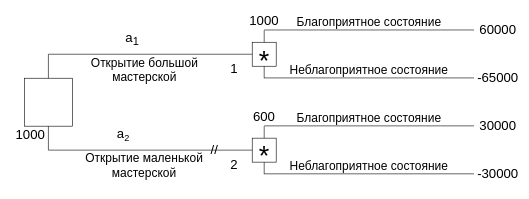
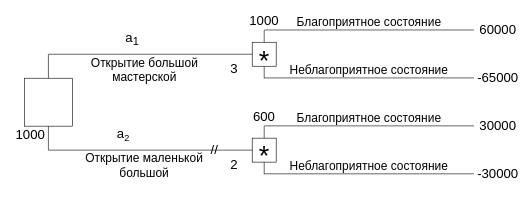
  <mxCell id="0" />
  <mxCell id="1" parent="0" />
  <mxCell id="2" value="" style="whiteSpace=wrap;html=1;aspect=fixed;" vertex="1" parent="1"><mxGeometry x="40" y="130" width="80" height="80" as="geometry" /></mxCell>
  <mxCell id="3" value="" style="whiteSpace=wrap;html=1;aspect=fixed;fontSize=30;" vertex="1" parent="1"><mxGeometry x="420" y="70" width="40" height="40" as="geometry" /></mxCell>
  <mxCell id="4" value="" style="whiteSpace=wrap;html=1;aspect=fixed;" vertex="1" parent="1"><mxGeometry x="420" y="230" width="40" height="40" as="geometry" /></mxCell>
  <mxCell id="5" value="" style="endArrow=none;html=1;rounded=0;" edge="1" parent="1"><mxGeometry width="50" height="50" relative="1" as="geometry"><mxPoint x="80" y="130" as="sourcePoint" /><mxPoint x="80" y="90" as="targetPoint" /></mxGeometry></mxCell>
  <mxCell id="6" value="" style="endArrow=none;html=1;rounded=0;entryX=0;entryY=0.5;entryDx=0;entryDy=0;" edge="1" parent="1" target="3"><mxGeometry width="50" height="50" relative="1" as="geometry"><mxPoint x="80" y="90" as="sourcePoint" /><mxPoint x="130" y="40" as="targetPoint" /></mxGeometry></mxCell>
  <mxCell id="7" value="" style="endArrow=none;html=1;rounded=0;" edge="1" parent="1"><mxGeometry width="50" height="50" relative="1" as="geometry"><mxPoint x="80" y="250" as="sourcePoint" /><mxPoint x="80" y="210" as="targetPoint" /></mxGeometry></mxCell>
  <mxCell id="8" value="" style="endArrow=none;html=1;rounded=0;entryX=0;entryY=0.5;entryDx=0;entryDy=0;" edge="1" parent="1" target="4"><mxGeometry width="50" height="50" relative="1" as="geometry"><mxPoint x="80" y="250" as="sourcePoint" /><mxPoint x="130" y="200" as="targetPoint" /></mxGeometry></mxCell>
  <mxCell id="9" value="" style="endArrow=none;html=1;rounded=0;" edge="1" parent="1"><mxGeometry width="50" height="50" relative="1" as="geometry"><mxPoint x="440" y="49.5" as="sourcePoint" /><mxPoint x="790" y="49.5" as="targetPoint" /></mxGeometry></mxCell>
  <mxCell id="10" value="" style="endArrow=none;html=1;rounded=0;" edge="1" parent="1"><mxGeometry width="50" height="50" relative="1" as="geometry"><mxPoint x="440" y="129.5" as="sourcePoint" /><mxPoint x="790" y="129.5" as="targetPoint" /></mxGeometry></mxCell>
  <mxCell id="11" value="" style="endArrow=none;html=1;rounded=0;" edge="1" parent="1"><mxGeometry width="50" height="50" relative="1" as="geometry"><mxPoint x="440" y="209.5" as="sourcePoint" /><mxPoint x="790" y="209.5" as="targetPoint" /></mxGeometry></mxCell>
  <mxCell id="12" value="" style="endArrow=none;html=1;rounded=0;" edge="1" parent="1"><mxGeometry width="50" height="50" relative="1" as="geometry"><mxPoint x="440" y="289.5" as="sourcePoint" /><mxPoint x="790" y="289.5" as="targetPoint" /></mxGeometry></mxCell>
  <mxCell id="13" value="" style="endArrow=none;html=1;rounded=0;exitX=0.5;exitY=0;exitDx=0;exitDy=0;" edge="1" parent="1" source="4"><mxGeometry width="50" height="50" relative="1" as="geometry"><mxPoint x="390" y="260" as="sourcePoint" /><mxPoint x="440" y="210" as="targetPoint" /></mxGeometry></mxCell>
  <mxCell id="14" value="" style="endArrow=none;html=1;rounded=0;exitX=0.5;exitY=1;exitDx=0;exitDy=0;" edge="1" parent="1" source="4"><mxGeometry width="50" height="50" relative="1" as="geometry"><mxPoint x="390" y="340" as="sourcePoint" /><mxPoint x="440" y="290" as="targetPoint" /></mxGeometry></mxCell>
  <mxCell id="15" value="" style="endArrow=none;html=1;rounded=0;exitX=0.5;exitY=0;exitDx=0;exitDy=0;" edge="1" parent="1" source="3"><mxGeometry width="50" height="50" relative="1" as="geometry"><mxPoint x="390" y="100" as="sourcePoint" /><mxPoint x="440" y="50" as="targetPoint" /></mxGeometry></mxCell>
  <mxCell id="16" value="" style="endArrow=none;html=1;rounded=0;exitX=0.5;exitY=1;exitDx=0;exitDy=0;" edge="1" parent="1" source="3"><mxGeometry width="50" height="50" relative="1" as="geometry"><mxPoint x="390" y="180" as="sourcePoint" /><mxPoint x="440" y="130" as="targetPoint" /></mxGeometry></mxCell>
  <mxCell id="17" value="&lt;span style=&quot;font-size: 20px;&quot;&gt;Благоприятное состояние&lt;/span&gt;" style="text;html=1;strokeColor=none;fillColor=none;align=center;verticalAlign=middle;whiteSpace=wrap;rounded=0;" vertex="1" parent="1"><mxGeometry x="470" y="20" width="290" height="30" as="geometry" /></mxCell>
  <mxCell id="18" value="&lt;span style=&quot;font-size: 20px;&quot;&gt;Благоприятное состояние&lt;/span&gt;" style="text;html=1;strokeColor=none;fillColor=none;align=center;verticalAlign=middle;whiteSpace=wrap;rounded=0;" vertex="1" parent="1"><mxGeometry x="470" y="180" width="290" height="30" as="geometry" /></mxCell>
  <mxCell id="19" value="&lt;span style=&quot;font-size: 20px;&quot;&gt;Неблагоприятное состояние&lt;/span&gt;" style="text;html=1;strokeColor=none;fillColor=none;align=center;verticalAlign=middle;whiteSpace=wrap;rounded=0;" vertex="1" parent="1"><mxGeometry x="470" y="100" width="290" height="30" as="geometry" /></mxCell>
  <mxCell id="20" value="&lt;span style=&quot;font-size: 20px;&quot;&gt;Неблагоприятное состояние&lt;/span&gt;" style="text;html=1;strokeColor=none;fillColor=none;align=center;verticalAlign=middle;whiteSpace=wrap;rounded=0;" vertex="1" parent="1"><mxGeometry x="470" y="260" width="290" height="30" as="geometry" /></mxCell>
  <mxCell id="21" value="&lt;span style=&quot;font-size: 20px;&quot;&gt;Открытие большой мастерской&lt;/span&gt;" style="text;html=1;strokeColor=none;fillColor=none;align=center;verticalAlign=middle;whiteSpace=wrap;rounded=0;fontSize=20;" vertex="1" parent="1"><mxGeometry x="93.5" y="100" width="293" height="30" as="geometry" /></mxCell>
- <mxCell id="22" value="&lt;span style=&quot;font-size: 20px;&quot;&gt;Открытие маленькой мастерской&lt;/span&gt;" style="text;html=1;strokeColor=none;fillColor=none;align=center;verticalAlign=middle;whiteSpace=wrap;rounded=0;" vertex="1" parent="1"><mxGeometry x="110" y="260" width="260" height="30" as="geometry" /></mxCell>
+ <mxCell id="22" value="&lt;span style=&quot;font-size: 20px;&quot;&gt;Открытие маленькой большой&lt;/span&gt;" style="text;html=1;strokeColor=none;fillColor=none;align=center;verticalAlign=middle;whiteSpace=wrap;rounded=0;" vertex="1" parent="1"><mxGeometry x="110" y="260" width="260" height="30" as="geometry" /></mxCell>
  <mxCell id="23" value="*" style="text;html=1;strokeColor=none;fillColor=none;align=center;verticalAlign=middle;whiteSpace=wrap;rounded=0;fontSize=45;" vertex="1" parent="1"><mxGeometry x="410" y="80" width="60" height="40" as="geometry" /></mxCell>
  <mxCell id="24" value="*" style="text;html=1;strokeColor=none;fillColor=none;align=center;verticalAlign=middle;whiteSpace=wrap;rounded=0;fontSize=45;" vertex="1" parent="1"><mxGeometry x="410" y="240" width="60" height="40" as="geometry" /></mxCell>
- <mxCell id="25" value="1" style="text;html=1;strokeColor=none;fillColor=none;align=center;verticalAlign=middle;whiteSpace=wrap;rounded=0;fontSize=22;" vertex="1" parent="1"><mxGeometry x="360" y="100" width="60" height="30" as="geometry" /></mxCell>
+ <mxCell id="25" value="3" style="text;html=1;strokeColor=none;fillColor=none;align=center;verticalAlign=middle;whiteSpace=wrap;rounded=0;fontSize=22;" vertex="1" parent="1"><mxGeometry x="360" y="100" width="60" height="30" as="geometry" /></mxCell>
  <mxCell id="26" value="2" style="text;html=1;strokeColor=none;fillColor=none;align=center;verticalAlign=middle;whiteSpace=wrap;rounded=0;fontSize=22;" vertex="1" parent="1"><mxGeometry x="360" y="260" width="60" height="30" as="geometry" /></mxCell>
  <mxCell id="27" value="a&lt;sub&gt;1&lt;/sub&gt;" style="text;html=1;strokeColor=none;fillColor=none;align=center;verticalAlign=middle;whiteSpace=wrap;rounded=0;fontSize=22;" vertex="1" parent="1"><mxGeometry x="190" y="50" width="60" height="30" as="geometry" /></mxCell>
  <mxCell id="28" value="a&lt;span style=&quot;font-size: 18.333px;&quot;&gt;&lt;sub&gt;2&lt;/sub&gt;&lt;/span&gt;" style="text;html=1;strokeColor=none;fillColor=none;align=center;verticalAlign=middle;whiteSpace=wrap;rounded=0;fontSize=22;" vertex="1" parent="1"><mxGeometry x="175" y="210" width="60" height="30" as="geometry" /></mxCell>
  <mxCell id="29" value="60000" style="text;html=1;strokeColor=none;fillColor=none;align=center;verticalAlign=middle;whiteSpace=wrap;rounded=0;fontSize=22;" vertex="1" parent="1"><mxGeometry x="800" y="30" width="60" height="40" as="geometry" /></mxCell>
  <mxCell id="30" value="-65000" style="text;html=1;strokeColor=none;fillColor=none;align=center;verticalAlign=middle;whiteSpace=wrap;rounded=0;fontSize=22;" vertex="1" parent="1"><mxGeometry x="800" y="110" width="60" height="40" as="geometry" /></mxCell>
  <mxCell id="31" value="30000" style="text;html=1;strokeColor=none;fillColor=none;align=center;verticalAlign=middle;whiteSpace=wrap;rounded=0;fontSize=22;" vertex="1" parent="1"><mxGeometry x="800" y="190" width="60" height="40" as="geometry" /></mxCell>
  <mxCell id="32" value="-30000" style="text;html=1;strokeColor=none;fillColor=none;align=center;verticalAlign=middle;whiteSpace=wrap;rounded=0;fontSize=22;" vertex="1" parent="1"><mxGeometry x="800" y="270" width="60" height="40" as="geometry" /></mxCell>
  <mxCell id="33" value="1000" style="text;html=1;strokeColor=none;fillColor=none;align=center;verticalAlign=middle;whiteSpace=wrap;rounded=0;fontSize=22;" vertex="1" parent="1"><mxGeometry x="20" y="210" width="60" height="30" as="geometry" /></mxCell>
  <mxCell id="34" value="1000" style="text;html=1;strokeColor=none;fillColor=none;align=center;verticalAlign=middle;whiteSpace=wrap;rounded=0;fontSize=22;" vertex="1" parent="1"><mxGeometry x="410" y="20" width="60" height="30" as="geometry" /></mxCell>
  <mxCell id="35" value="600" style="text;html=1;strokeColor=none;fillColor=none;align=center;verticalAlign=middle;whiteSpace=wrap;rounded=0;fontSize=22;" vertex="1" parent="1"><mxGeometry x="410" y="180" width="60" height="30" as="geometry" /></mxCell>
  <mxCell id="36" value="//" style="text;html=1;strokeColor=none;fillColor=none;align=center;verticalAlign=middle;whiteSpace=wrap;rounded=0;fontSize=22;" vertex="1" parent="1"><mxGeometry x="326.5" y="235" width="60" height="30" as="geometry" /></mxCell>
